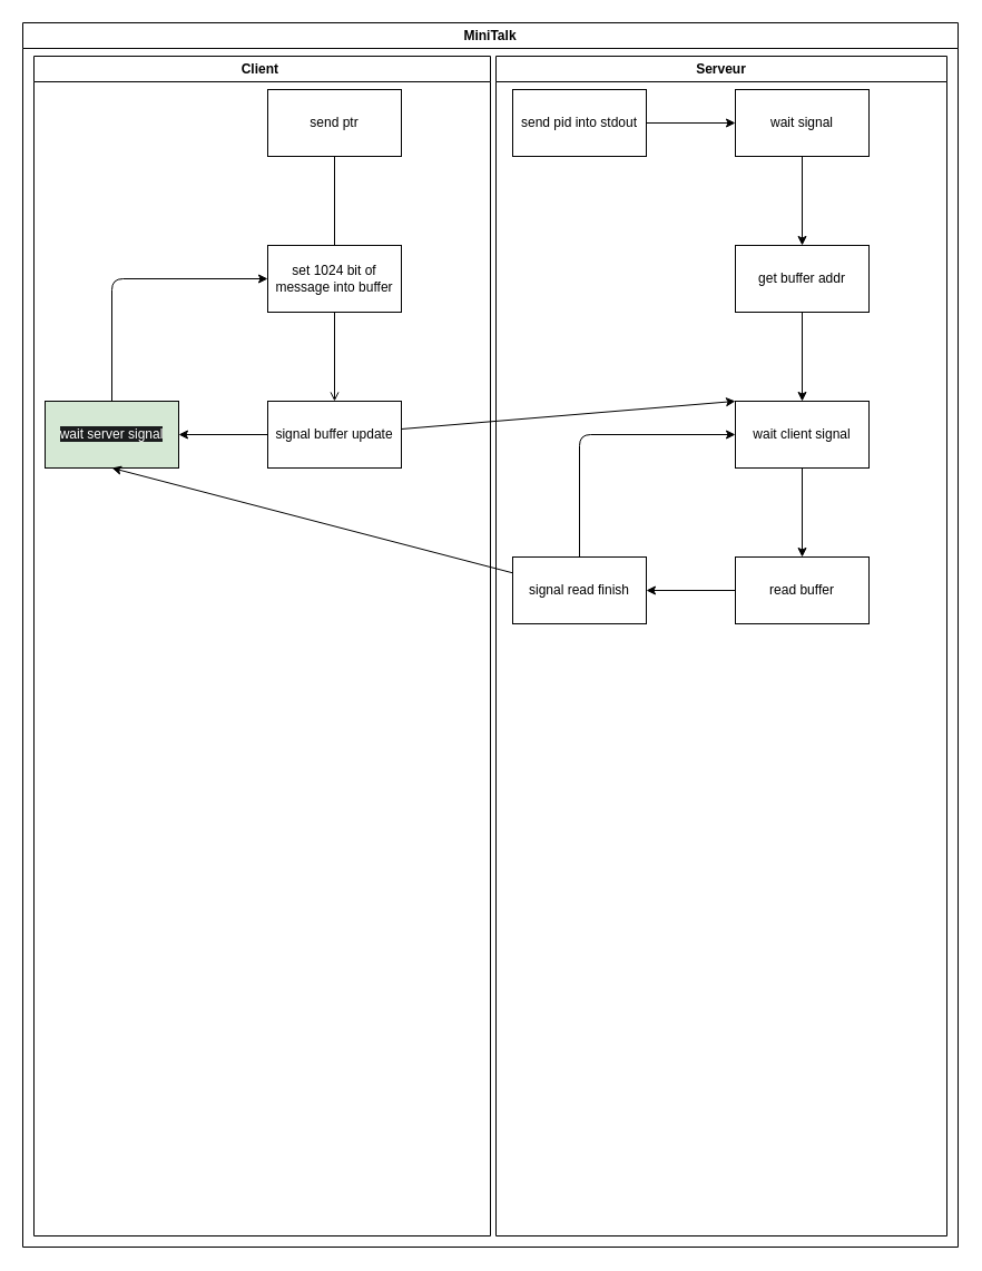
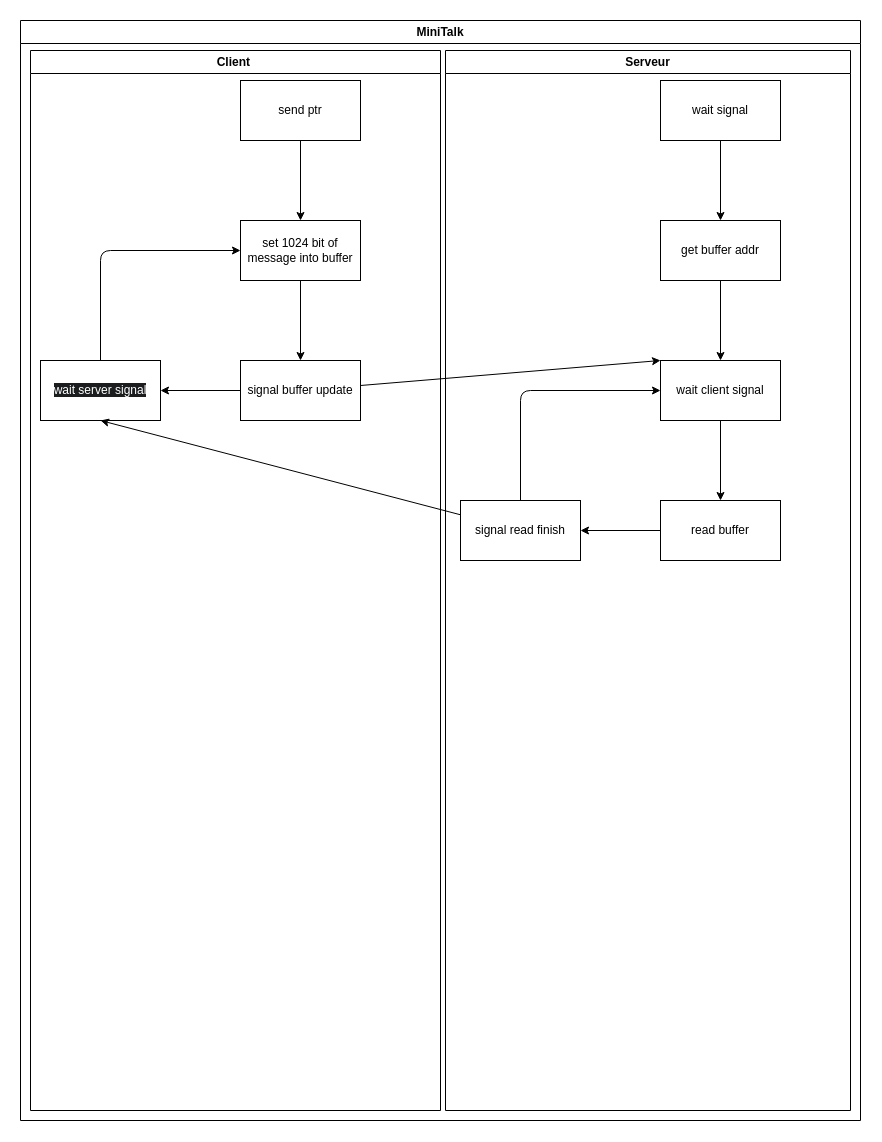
  <mxCell id="0" />
  <mxCell id="1" parent="0" />
  <mxCell id="2" value="MiniTalk" style="swimlane;whiteSpace=wrap;html=1;" vertex="1" parent="1"><mxGeometry width="840" height="1100" as="geometry" x="20" y="20" /></mxCell>
  <mxCell id="3" value="Client&amp;nbsp;" style="swimlane;whiteSpace=wrap;html=1;" vertex="1" parent="2"><mxGeometry x="10" y="30" width="410" height="1060" as="geometry" /></mxCell>
- <mxCell id="4" value="" style="edgeStyle=none;html=1;endArrow=none;" edge="1" parent="3" source="5" target="7"><mxGeometry relative="1" as="geometry" /></mxCell>
+ <mxCell id="4" value="" style="edgeStyle=none;html=1;" edge="1" parent="3" source="5" target="7"><mxGeometry relative="1" as="geometry" /></mxCell>
  <mxCell id="5" value="send ptr" style="whiteSpace=wrap;html=1;rounded=0;" vertex="1" parent="3"><mxGeometry x="210" y="30" width="120" height="60" as="geometry" /></mxCell>
- <mxCell id="6" value="" style="edgeStyle=none;html=1;endArrow=open;" edge="1" parent="3" source="7" target="9"><mxGeometry relative="1" as="geometry" /></mxCell>
+ <mxCell id="6" value="" style="edgeStyle=none;html=1;" edge="1" parent="3" source="7" target="9"><mxGeometry relative="1" as="geometry" /></mxCell>
  <mxCell id="7" value="set 1024 bit of message into buffer" style="whiteSpace=wrap;html=1;rounded=0;" vertex="1" parent="3"><mxGeometry x="210" y="170" width="120" height="60" as="geometry" /></mxCell>
  <mxCell id="8" value="" style="edgeStyle=none;html=1;" edge="1" parent="3" source="9" target="11"><mxGeometry relative="1" as="geometry" /></mxCell>
  <mxCell id="9" value="signal buffer update" style="whiteSpace=wrap;html=1;rounded=0;" vertex="1" parent="3"><mxGeometry x="210" y="310" width="120" height="60" as="geometry" /></mxCell>
  <mxCell id="10" style="edgeStyle=none;html=1;entryX=0;entryY=0.5;entryDx=0;entryDy=0;" edge="1" parent="3" source="11" target="7"><mxGeometry relative="1" as="geometry"><Array as="points"><mxPoint x="70" y="200" /></Array></mxGeometry></mxCell>
- <mxCell id="11" value="&lt;span style=&quot;color: rgb(255, 255, 255); font-family: Helvetica; font-size: 12px; font-style: normal; font-variant-ligatures: normal; font-variant-caps: normal; font-weight: 400; letter-spacing: normal; orphans: 2; text-align: center; text-indent: 0px; text-transform: none; widows: 2; word-spacing: 0px; -webkit-text-stroke-width: 0px; white-space: normal; background-color: rgb(27, 29, 30); text-decoration-thickness: initial; text-decoration-style: initial; text-decoration-color: initial; display: inline !important; float: none;&quot;&gt;wait server signal&lt;/span&gt;" style="whiteSpace=wrap;html=1;rounded=0;fillColor=#d5e8d4;" vertex="1" parent="3"><mxGeometry x="10" y="310" width="120" height="60" as="geometry" /></mxCell>
+ <mxCell id="11" value="&lt;span style=&quot;color: rgb(255, 255, 255); font-family: Helvetica; font-size: 12px; font-style: normal; font-variant-ligatures: normal; font-variant-caps: normal; font-weight: 400; letter-spacing: normal; orphans: 2; text-align: center; text-indent: 0px; text-transform: none; widows: 2; word-spacing: 0px; -webkit-text-stroke-width: 0px; white-space: normal; background-color: rgb(27, 29, 30); text-decoration-thickness: initial; text-decoration-style: initial; text-decoration-color: initial; display: inline !important; float: none;&quot;&gt;wait server signal&lt;/span&gt;" style="whiteSpace=wrap;html=1;rounded=0;" vertex="1" parent="3"><mxGeometry x="10" y="310" width="120" height="60" as="geometry" /></mxCell>
  <mxCell id="12" value="Serveur" style="swimlane;whiteSpace=wrap;html=1;" vertex="1" parent="2"><mxGeometry x="425" y="30" width="405" height="1060" as="geometry" /></mxCell>
- <mxCell id="13" value="" style="edgeStyle=none;html=1;" edge="1" parent="12" source="14" target="16"><mxGeometry relative="1" as="geometry" /></mxCell>
- <mxCell id="14" value="send pid into stdout" style="rounded=0;whiteSpace=wrap;html=1;" vertex="1" parent="12"><mxGeometry x="15" y="30" width="120" height="60" as="geometry" /></mxCell>
  <mxCell id="15" value="" style="edgeStyle=none;html=1;" edge="1" parent="12" source="16" target="18"><mxGeometry relative="1" as="geometry" /></mxCell>
  <mxCell id="16" value="wait signal" style="whiteSpace=wrap;html=1;rounded=0;" vertex="1" parent="12"><mxGeometry x="215" y="30" width="120" height="60" as="geometry" /></mxCell>
  <mxCell id="17" value="" style="edgeStyle=none;html=1;" edge="1" parent="12" source="18" target="20"><mxGeometry relative="1" as="geometry" /></mxCell>
  <mxCell id="18" value="get buffer addr" style="whiteSpace=wrap;html=1;rounded=0;" vertex="1" parent="12"><mxGeometry x="215" y="170" width="120" height="60" as="geometry" /></mxCell>
  <mxCell id="19" value="" style="edgeStyle=none;html=1;" edge="1" parent="12" source="20" target="22"><mxGeometry relative="1" as="geometry" /></mxCell>
  <mxCell id="20" value="wait client signal" style="whiteSpace=wrap;html=1;rounded=0;" vertex="1" parent="12"><mxGeometry x="215" y="310" width="120" height="60" as="geometry" /></mxCell>
  <mxCell id="21" value="" style="edgeStyle=none;html=1;" edge="1" parent="12" source="22" target="24"><mxGeometry relative="1" as="geometry" /></mxCell>
  <mxCell id="22" value="read buffer" style="whiteSpace=wrap;html=1;rounded=0;" vertex="1" parent="12"><mxGeometry x="215" y="450" width="120" height="60" as="geometry" /></mxCell>
  <mxCell id="23" style="edgeStyle=none;html=1;entryX=0;entryY=0.5;entryDx=0;entryDy=0;" edge="1" parent="12" source="24" target="20"><mxGeometry relative="1" as="geometry"><Array as="points"><mxPoint x="75" y="340" /></Array></mxGeometry></mxCell>
  <mxCell id="24" value="signal read finish" style="whiteSpace=wrap;html=1;rounded=0;" vertex="1" parent="12"><mxGeometry x="15" y="450" width="120" height="60" as="geometry" /></mxCell>
  <mxCell id="25" style="edgeStyle=none;html=1;entryX=0.5;entryY=1;entryDx=0;entryDy=0;" edge="1" parent="2" source="24" target="11"><mxGeometry relative="1" as="geometry" /></mxCell>
  <mxCell id="26" style="edgeStyle=none;html=1;entryX=0;entryY=0;entryDx=0;entryDy=0;" edge="1" parent="2" source="9" target="20"><mxGeometry relative="1" as="geometry" /></mxCell>
